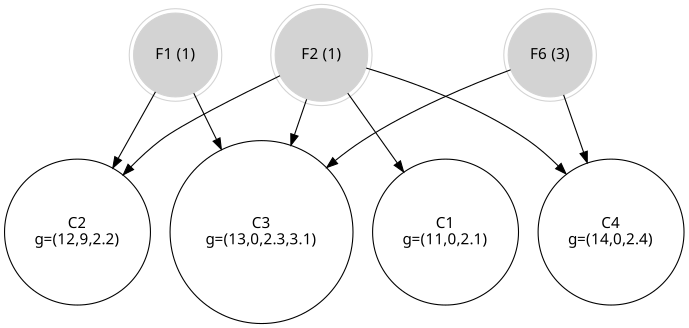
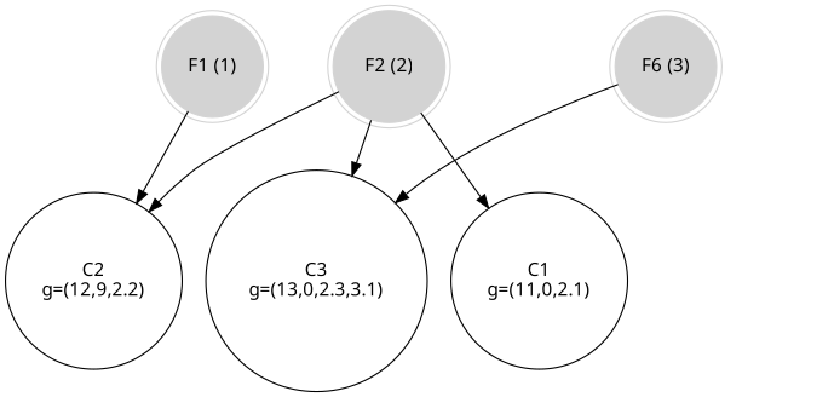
  digraph {
    fontname="Noto Sans"
    node [fontname="Noto Sans" shape=circle]
    edge [fontname="Noto Sans"]
    n1 [color=lightgrey label="F1 (1)" shape=doublecircle style=filled]
    n2 [label="C2\ng=(12,9,2.2)"]
    n3 [label="C3\ng=(13,0,2.3,3.1)"]
    n4 [label="C1\ng=(11,0,2.1)"]
-   n5 [color=lightgrey label="F2 (1)" shape=doublecircle style=filled]
-   n6 [label="C4\ng=(14,0,2.4)"]
+   n5 [color=lightgrey label="F2 (2)" shape=doublecircle style=filled]
    n7 [color=lightgrey label="F6 (3)" shape=doublecircle style=filled]
    n1 -> n2
-   n1 -> n3
    n5 -> n2
    n5 -> n3
    n5 -> n4
-   n5 -> n6
    n7 -> n3
-   n7 -> n6
  }
